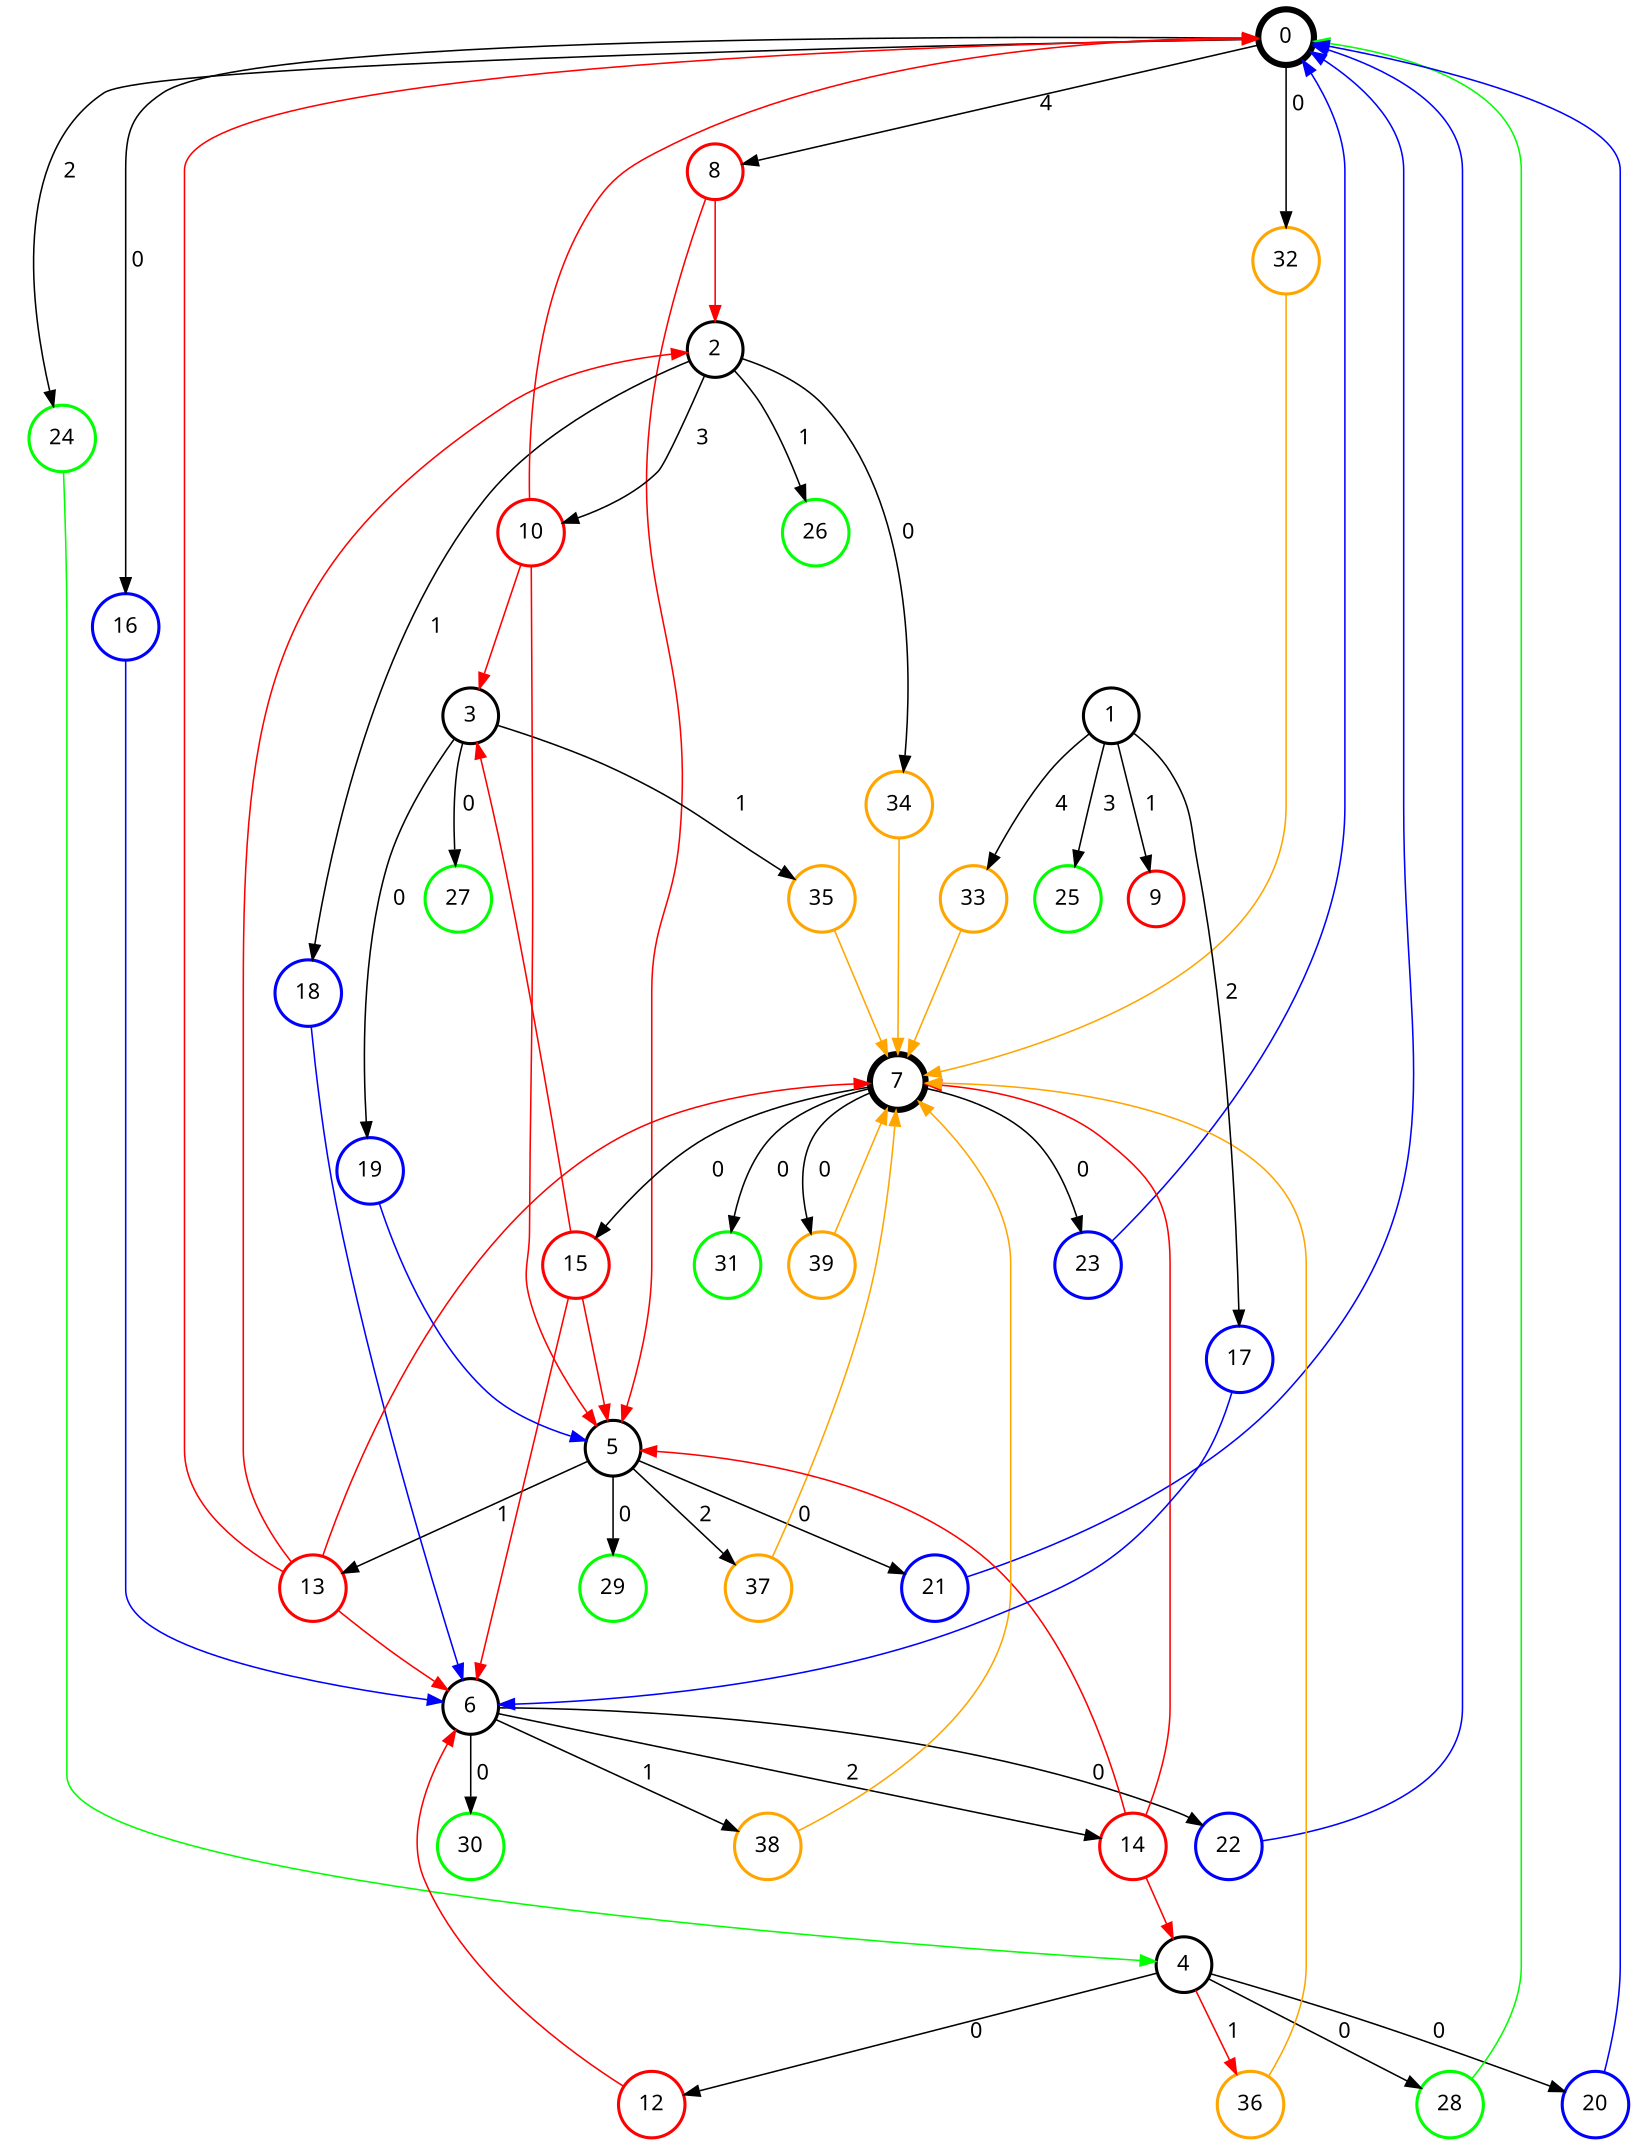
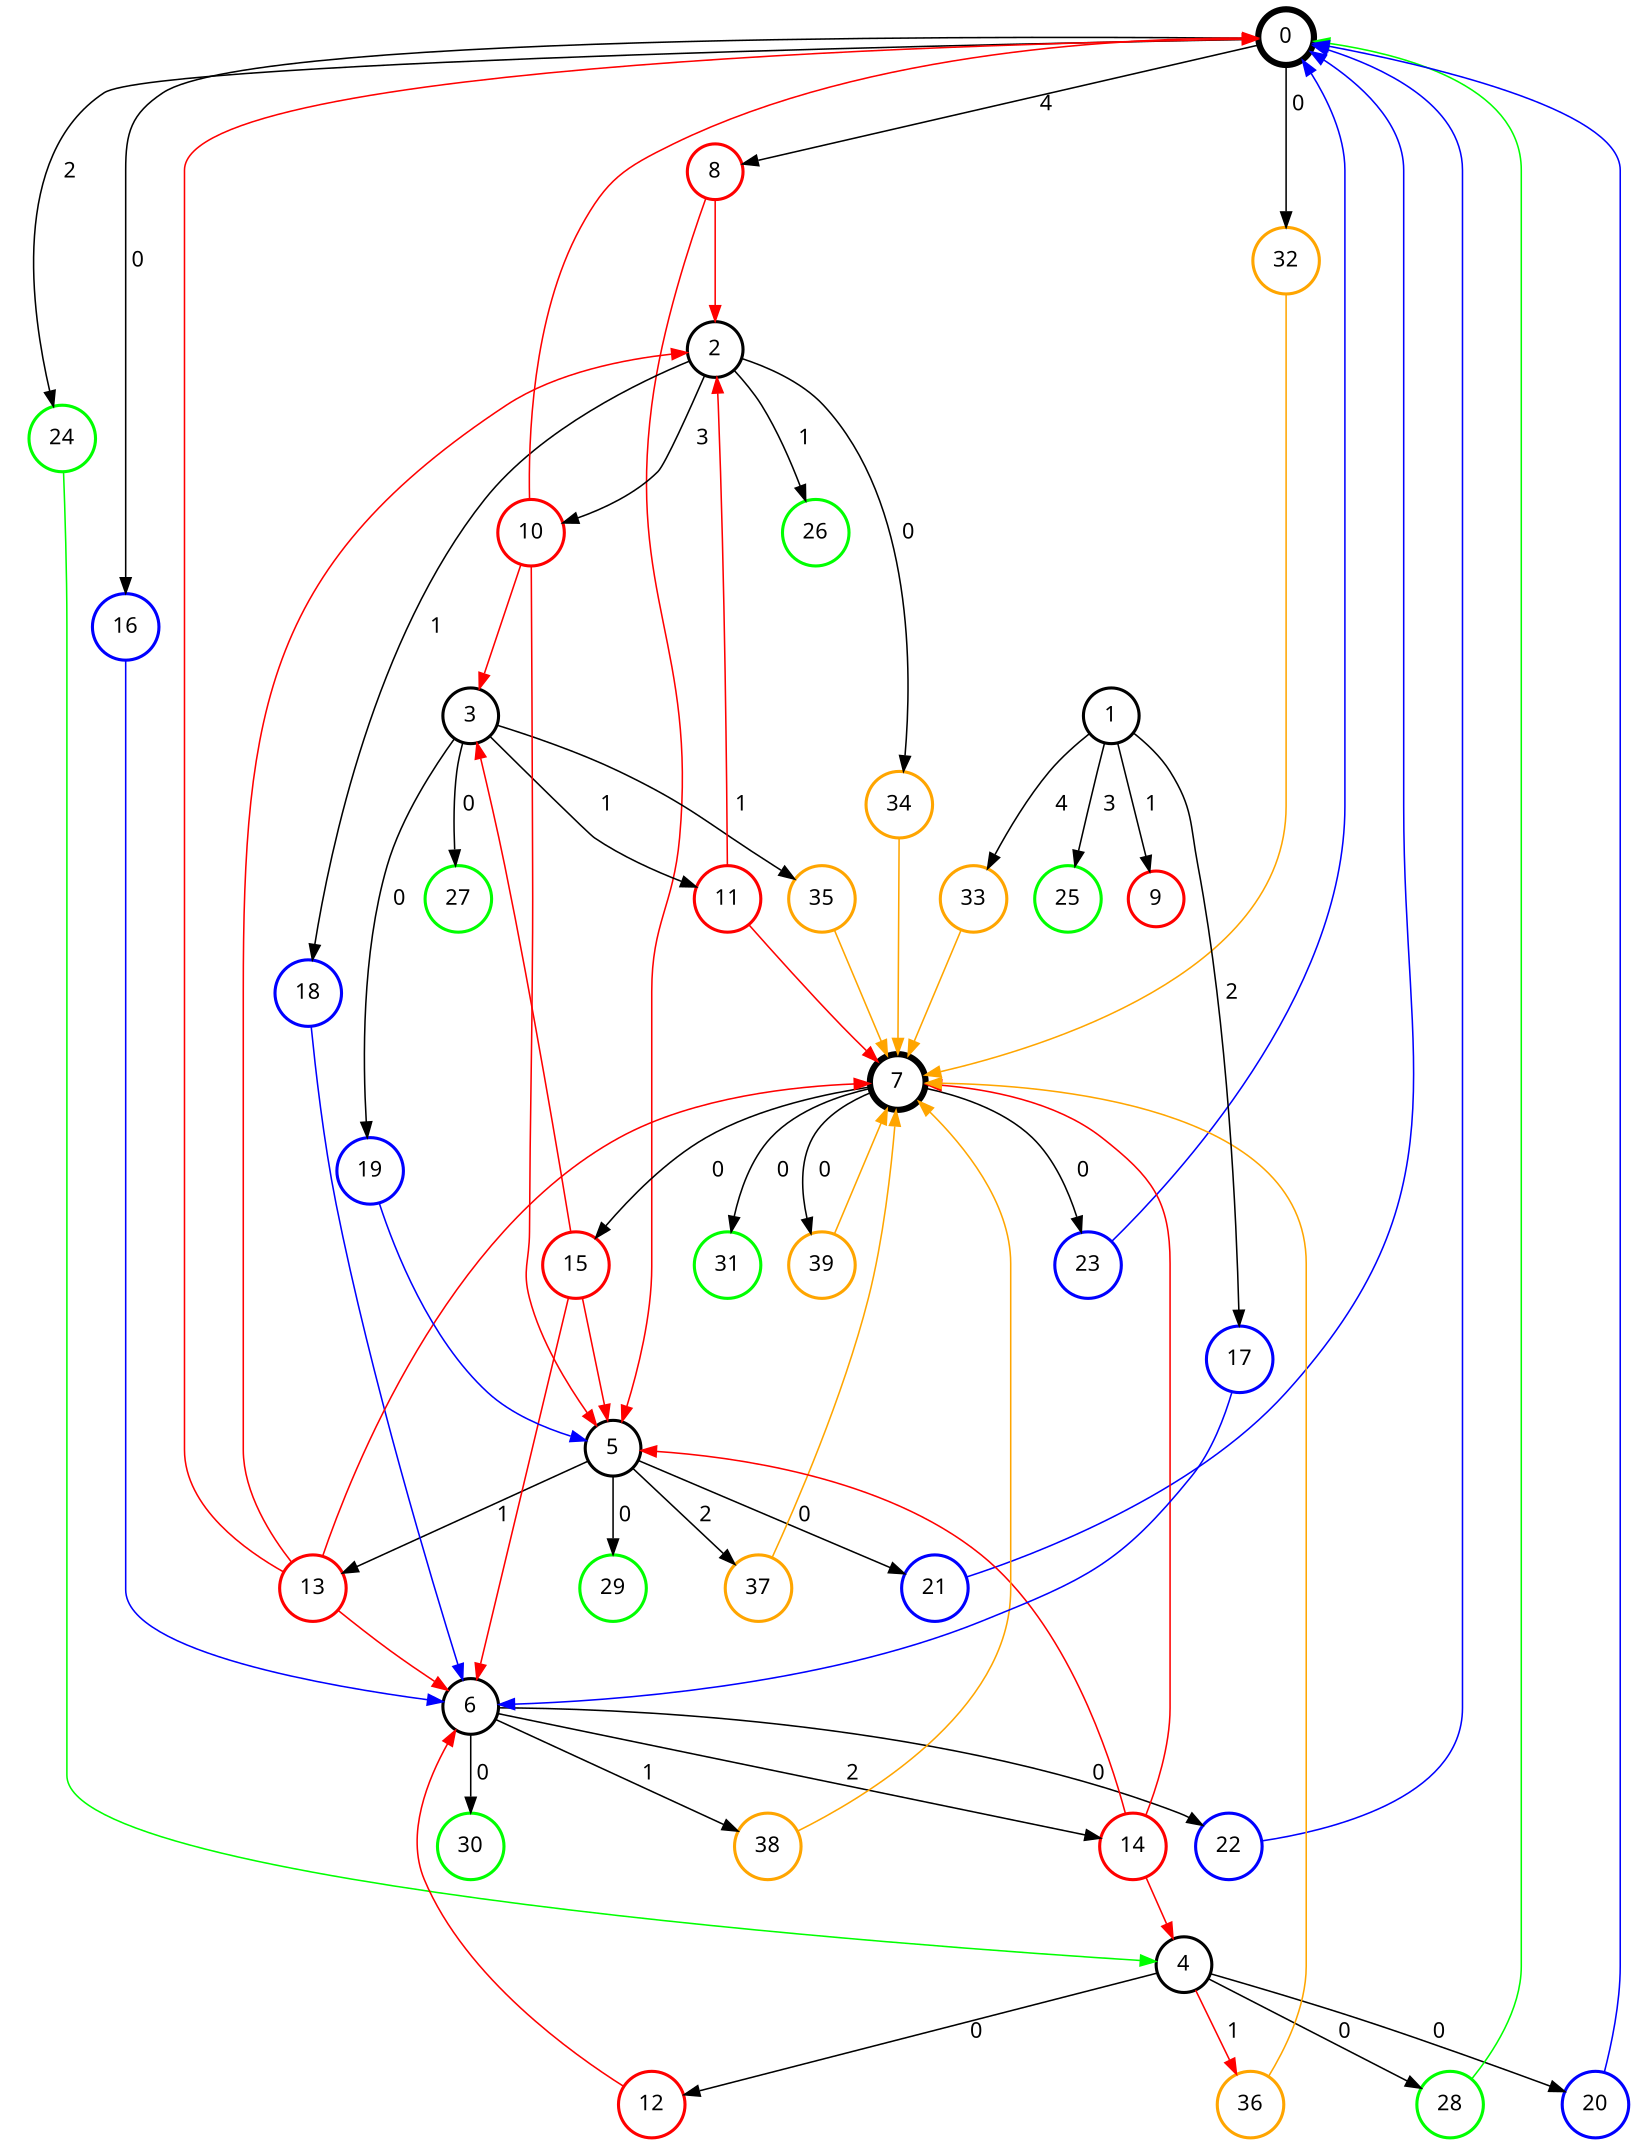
  digraph {
    fontname="Noto Sans"
    forcelabels=true
    node [fontname="Noto Sans" penwidth=2 shape=circle]
    edge [fontname="Noto Sans"]
    0 [penwidth=4]
    8 [color=red]
    16 [color=blue]
    24 [color=green]
    32 [color=orange]
    2
    5
    6
    4
    7 [penwidth=4]
    15 [color=red]
    23 [color=blue]
    31 [color=green]
    39 [color=orange]
    3
    10 [color=red]
    18 [color=blue]
    26 [color=green]
    34 [color=orange]
    13 [color=red]
    21 [color=blue]
    29 [color=green]
    37 [color=orange]
    14 [color=red]
    22 [color=blue]
    30 [color=green]
    38 [color=orange]
    28 [color=green]
    12 [color=red]
    20 [color=blue]
    36 [color=orange]
+   11 [color=red]
    19 [color=blue]
    27 [color=green]
    35 [color=orange]
    9 [color=red]
    1
    17 [color=blue]
    25 [color=green]
    33 [color=orange]
    0 -> 8 [label=" 4 "]
    0 -> 16 [label=" 0 "]
    0 -> 24 [label=" 2 "]
    0 -> 32 [label=" 0 "]
    8 -> 2 [color=red]
    8 -> 5 [color=red]
    16 -> 6 [color=blue]
    24 -> 4 [color=green]
    32 -> 7 [color=orange]
    2 -> 10 [label=" 3 "]
    2 -> 18 [label=" 1 "]
    2 -> 26 [label=" 1 "]
    2 -> 34 [label=" 0 "]
    5 -> 13 [label=" 1 "]
    5 -> 21 [label=" 0 "]
    5 -> 29 [label=" 0 "]
    5 -> 37 [label=" 2 "]
    6 -> 14 [label=" 2 "]
    6 -> 22 [label=" 0 "]
    6 -> 30 [label=" 0 "]
    6 -> 38 [label=" 1 "]
    4 -> 28 [label=" 0 "]
    4 -> 12 [label=" 0 "]
    4 -> 20 [label=" 0 "]
    4 -> 36 [color=red label=" 1 "]
    7 -> 15 [label=" 0 "]
    7 -> 23 [label=" 0 "]
    7 -> 31 [label=" 0 "]
    7 -> 39 [label=" 0 "]
    15 -> 5 [color=red]
    15 -> 6 [color=red]
    15 -> 3 [color=red]
    23 -> 0 [color=blue]
    39 -> 7 [color=orange]
+   3 -> 11 [label=" 1 "]
    3 -> 19 [label=" 0 "]
    3 -> 27 [label=" 0 "]
    3 -> 35 [label=" 1 "]
    10 -> 0 [color=red]
    10 -> 5 [color=red]
    10 -> 3 [color=red]
    18 -> 6 [color=blue]
    34 -> 7 [color=orange]
    13 -> 0 [color=red]
    13 -> 2 [color=red]
    13 -> 6 [color=red]
    13 -> 7 [color=red]
    21 -> 0 [color=blue]
    37 -> 7 [color=orange]
    14 -> 5 [color=red]
    14 -> 4 [color=red]
    14 -> 7 [color=red]
    22 -> 0 [color=blue]
    38 -> 7 [color=orange]
    28 -> 0 [color=green]
    12 -> 6 [color=red]
    20 -> 0 [color=blue]
    36 -> 7 [color=orange]
+   11 -> 2 [color=red]
+   11 -> 7 [color=red]
    19 -> 5 [color=blue]
    35 -> 7 [color=orange]
    1 -> 9 [label=" 1 "]
    1 -> 17 [label=" 2 "]
    1 -> 25 [label=" 3 "]
    1 -> 33 [label=" 4 "]
    17 -> 6 [color=blue]
    33 -> 7 [color=orange]
  }
